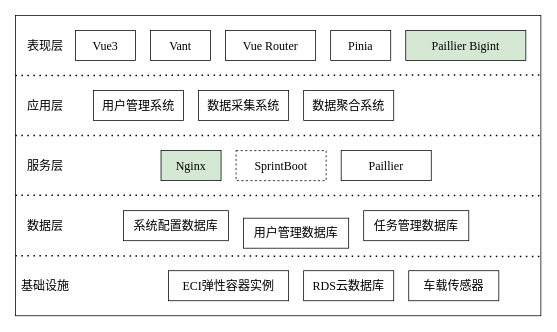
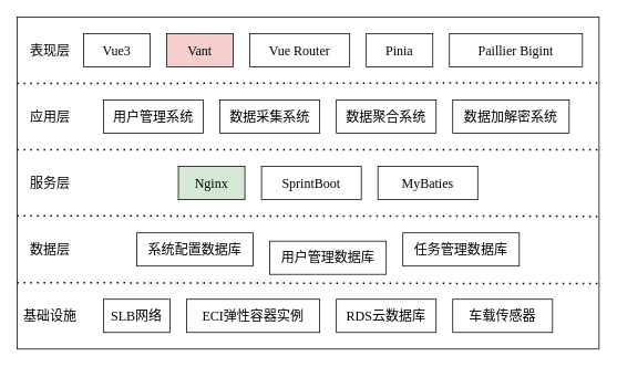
  <mxCell id="0" />
  <mxCell id="1" parent="0" />
  <mxCell id="2" value="" style="rounded=0;whiteSpace=wrap;html=1;fontFamily=宋体;fontSize=16;" parent="1" vertex="1"><mxGeometry x="20" y="20" width="700" height="400" as="geometry" /></mxCell>
  <mxCell id="3" value="RDS云数据库" style="rounded=0;whiteSpace=wrap;html=1;fontFamily=宋体;fontSize=16;" parent="1" vertex="1"><mxGeometry x="404" y="360" width="120" height="40" as="geometry" /></mxCell>
  <mxCell id="4" value="应用层" style="text;html=1;align=center;verticalAlign=middle;whiteSpace=wrap;rounded=0;fontFamily=宋体;fontSize=16;" parent="1" vertex="1"><mxGeometry x="20" y="100" width="80" height="80" as="geometry" /></mxCell>
  <mxCell id="5" value="服务层" style="text;html=1;align=center;verticalAlign=middle;whiteSpace=wrap;rounded=0;fontFamily=宋体;fontSize=16;" parent="1" vertex="1"><mxGeometry x="20" y="180" width="80" height="80" as="geometry" /></mxCell>
  <mxCell id="6" value="基础设施" style="text;html=1;align=center;verticalAlign=middle;whiteSpace=wrap;rounded=0;fontFamily=宋体;fontSize=16;" parent="1" vertex="1"><mxGeometry x="20" y="340" width="80" height="80" as="geometry" /></mxCell>
  <mxCell id="7" value="数据层" style="text;html=1;align=center;verticalAlign=middle;whiteSpace=wrap;rounded=0;fontFamily=宋体;fontSize=16;" parent="1" vertex="1"><mxGeometry x="20" y="260" width="80" height="80" as="geometry" /></mxCell>
  <mxCell id="8" value="" style="endArrow=none;dashed=1;html=1;dashPattern=1 3;strokeWidth=2;rounded=0;fontFamily=宋体;fontSize=16;entryX=1;entryY=0.4;entryDx=0;entryDy=0;entryPerimeter=0;" parent="1" target="2" edge="1"><mxGeometry width="50" height="50" relative="1" as="geometry"><mxPoint x="20" y="180" as="sourcePoint" /><mxPoint x="630" y="180" as="targetPoint" /></mxGeometry></mxCell>
  <mxCell id="9" value="" style="endArrow=none;dashed=1;html=1;dashPattern=1 3;strokeWidth=2;rounded=0;fontFamily=宋体;fontSize=16;entryX=1.001;entryY=0.6;entryDx=0;entryDy=0;entryPerimeter=0;" parent="1" target="2" edge="1"><mxGeometry width="50" height="50" relative="1" as="geometry"><mxPoint x="20" y="259.5" as="sourcePoint" /><mxPoint x="640" y="260" as="targetPoint" /></mxGeometry></mxCell>
  <mxCell id="10" value="" style="endArrow=none;dashed=1;html=1;dashPattern=1 3;strokeWidth=2;rounded=0;fontFamily=宋体;fontSize=16;entryX=1;entryY=0.803;entryDx=0;entryDy=0;entryPerimeter=0;" parent="1" target="2" edge="1"><mxGeometry width="50" height="50" relative="1" as="geometry"><mxPoint x="20" y="340" as="sourcePoint" /><mxPoint x="640" y="340" as="targetPoint" /></mxGeometry></mxCell>
  <mxCell id="11" value="ECI弹性容器实例" style="rounded=0;whiteSpace=wrap;html=1;fontFamily=宋体;fontSize=16;" parent="1" vertex="1"><mxGeometry x="224" y="360" width="160" height="40" as="geometry" /></mxCell>
  <mxCell id="12" value="数据采集系统" style="rounded=0;whiteSpace=wrap;html=1;fontFamily=宋体;fontSize=16;" parent="1" vertex="1"><mxGeometry x="264" y="120" width="120" height="40" as="geometry" /></mxCell>
  <mxCell id="13" value="车载传感器" style="rounded=0;whiteSpace=wrap;html=1;fontFamily=宋体;fontSize=16;" parent="1" vertex="1"><mxGeometry x="544" y="360" width="120" height="40" as="geometry" /></mxCell>
- <mxCell id="15" value="SprintBoot" style="rounded=0;whiteSpace=wrap;html=1;fontFamily=宋体;fontSize=16;dashed=1;" parent="1" vertex="1"><mxGeometry x="314" y="200" width="120" height="40" as="geometry" /></mxCell>
+ <mxCell id="14" value="SLB网络" style="rounded=0;whiteSpace=wrap;html=1;fontFamily=宋体;fontSize=16;" parent="1" vertex="1"><mxGeometry x="124" y="360" width="80" height="40" as="geometry" /></mxCell>
+ <mxCell id="15" value="SprintBoot" style="rounded=0;whiteSpace=wrap;html=1;fontFamily=宋体;fontSize=16;" parent="1" vertex="1"><mxGeometry x="314" y="200" width="120" height="40" as="geometry" /></mxCell>
  <mxCell id="16" value="数据聚合系统" style="rounded=0;whiteSpace=wrap;html=1;fontFamily=宋体;fontSize=16;" parent="1" vertex="1"><mxGeometry x="404" y="120" width="120" height="40" as="geometry" /></mxCell>
- <mxCell id="17" value="Paillier" style="rounded=0;whiteSpace=wrap;html=1;fontFamily=宋体;fontSize=16;" parent="1" vertex="1"><mxGeometry x="454" y="200" width="120" height="40" as="geometry" /></mxCell>
+ <mxCell id="17" value="MyBaties" style="rounded=0;whiteSpace=wrap;html=1;fontFamily=宋体;fontSize=16;" parent="1" vertex="1"><mxGeometry x="454" y="200" width="120" height="40" as="geometry" /></mxCell>
+ <mxCell id="18" value="数据加解密系统" style="rounded=0;whiteSpace=wrap;html=1;fontFamily=宋体;fontSize=16;" parent="1" vertex="1"><mxGeometry x="544" y="120" width="140" height="40" as="geometry" /></mxCell>
  <mxCell id="19" value="" style="endArrow=none;dashed=1;html=1;dashPattern=1 3;strokeWidth=2;rounded=0;fontFamily=宋体;fontSize=16;entryX=1.001;entryY=0.198;entryDx=0;entryDy=0;entryPerimeter=0;" parent="1" target="2" edge="1"><mxGeometry width="50" height="50" relative="1" as="geometry"><mxPoint x="20" y="100" as="sourcePoint" /><mxPoint x="640" y="100" as="targetPoint" /></mxGeometry></mxCell>
  <mxCell id="20" value="表现层" style="text;html=1;align=center;verticalAlign=middle;whiteSpace=wrap;rounded=0;fontFamily=宋体;fontSize=16;" parent="1" vertex="1"><mxGeometry x="20" y="20" width="80" height="80" as="geometry" /></mxCell>
  <mxCell id="21" value="Vue3" style="rounded=0;whiteSpace=wrap;html=1;fontFamily=宋体;fontSize=16;" parent="1" vertex="1"><mxGeometry x="100" y="40" width="80" height="40" as="geometry" /></mxCell>
- <mxCell id="22" value="Vant" style="rounded=0;whiteSpace=wrap;html=1;fontFamily=宋体;fontSize=16;" parent="1" vertex="1"><mxGeometry x="200" y="40" width="80" height="40" as="geometry" /></mxCell>
+ <mxCell id="22" value="Vant" style="rounded=0;whiteSpace=wrap;html=1;fontFamily=宋体;fontSize=16;fillColor=#f8cecc;" parent="1" vertex="1"><mxGeometry x="200" y="40" width="80" height="40" as="geometry" /></mxCell>
  <mxCell id="23" value="Vue Router" style="rounded=0;whiteSpace=wrap;html=1;fontFamily=宋体;fontSize=16;" parent="1" vertex="1"><mxGeometry x="300" y="40" width="120" height="40" as="geometry" /></mxCell>
  <mxCell id="24" value="Pinia" style="rounded=0;whiteSpace=wrap;html=1;fontFamily=宋体;fontSize=16;" parent="1" vertex="1"><mxGeometry x="440" y="40" width="80" height="40" as="geometry" /></mxCell>
  <mxCell id="25" value="系统配置数据库" style="rounded=0;whiteSpace=wrap;html=1;fontFamily=宋体;fontSize=16;" parent="1" vertex="1"><mxGeometry x="164" y="280" width="140" height="40" as="geometry" /></mxCell>
  <mxCell id="26" value="用户管理数据库" style="rounded=0;whiteSpace=wrap;html=1;fontFamily=宋体;fontSize=16;" parent="1" vertex="1"><mxGeometry x="324" y="290" width="140" height="40" as="geometry" /></mxCell>
  <mxCell id="27" value="任务管理数据库" style="rounded=0;whiteSpace=wrap;html=1;fontFamily=宋体;fontSize=16;" parent="1" vertex="1"><mxGeometry x="484" y="280" width="140" height="40" as="geometry" /></mxCell>
  <mxCell id="28" value="Nginx" style="rounded=0;whiteSpace=wrap;html=1;fontFamily=宋体;fontSize=16;fillColor=#d5e8d4;" parent="1" vertex="1"><mxGeometry x="214" y="200" width="80" height="40" as="geometry" /></mxCell>
- <mxCell id="29" value="Paillier Bigint" style="rounded=0;whiteSpace=wrap;html=1;fontFamily=宋体;fontSize=16;fillColor=#d5e8d4;" parent="1" vertex="1"><mxGeometry x="540" y="40" width="160" height="40" as="geometry" /></mxCell>
+ <mxCell id="29" value="Paillier Bigint" style="rounded=0;whiteSpace=wrap;html=1;fontFamily=宋体;fontSize=16;" parent="1" vertex="1"><mxGeometry x="540" y="40" width="160" height="40" as="geometry" /></mxCell>
  <mxCell id="30" value="用户管理系统" style="rounded=0;whiteSpace=wrap;html=1;fontFamily=宋体;fontSize=16;" vertex="1" parent="1"><mxGeometry x="124" y="120" width="120" height="40" as="geometry" /></mxCell>
